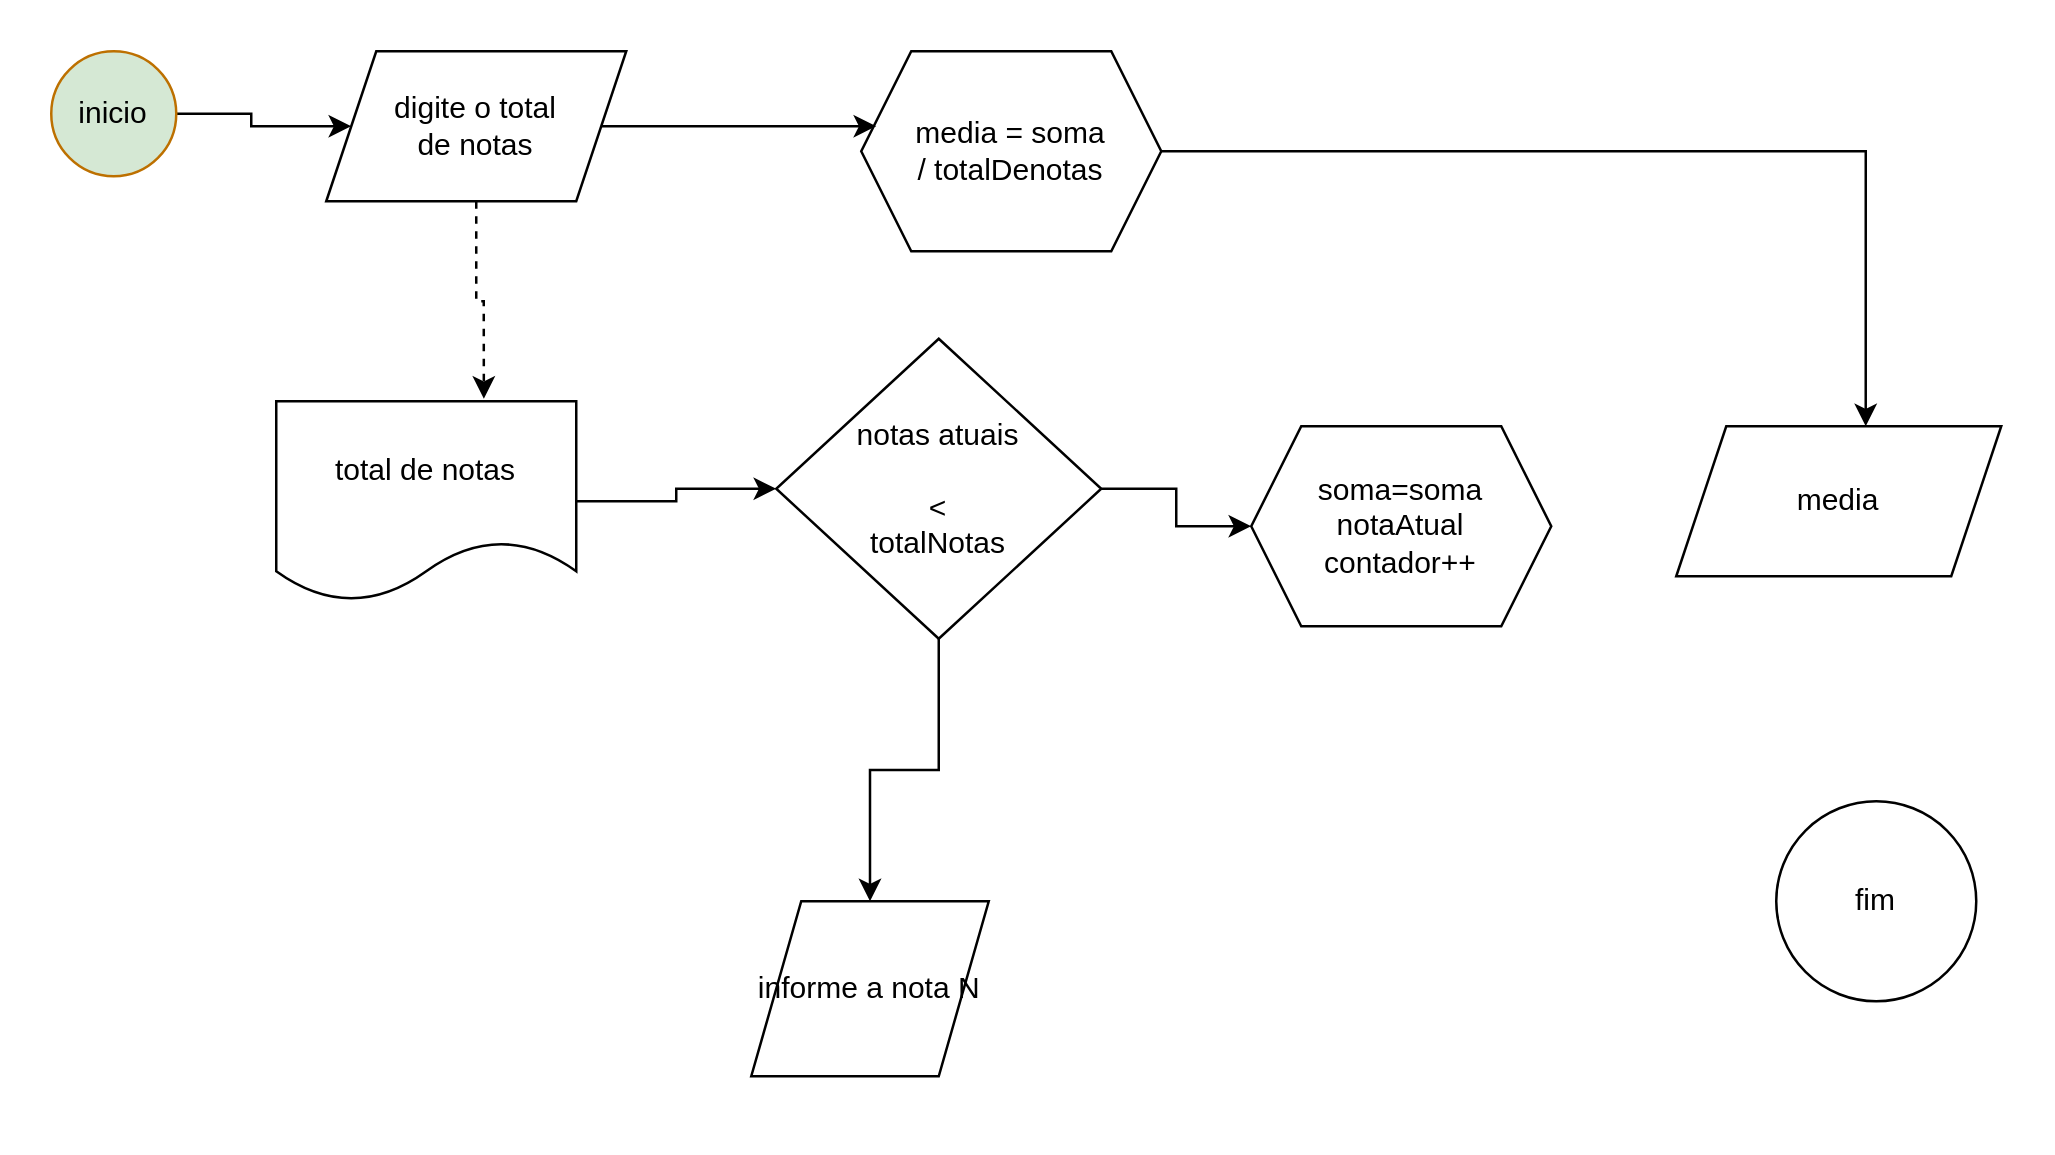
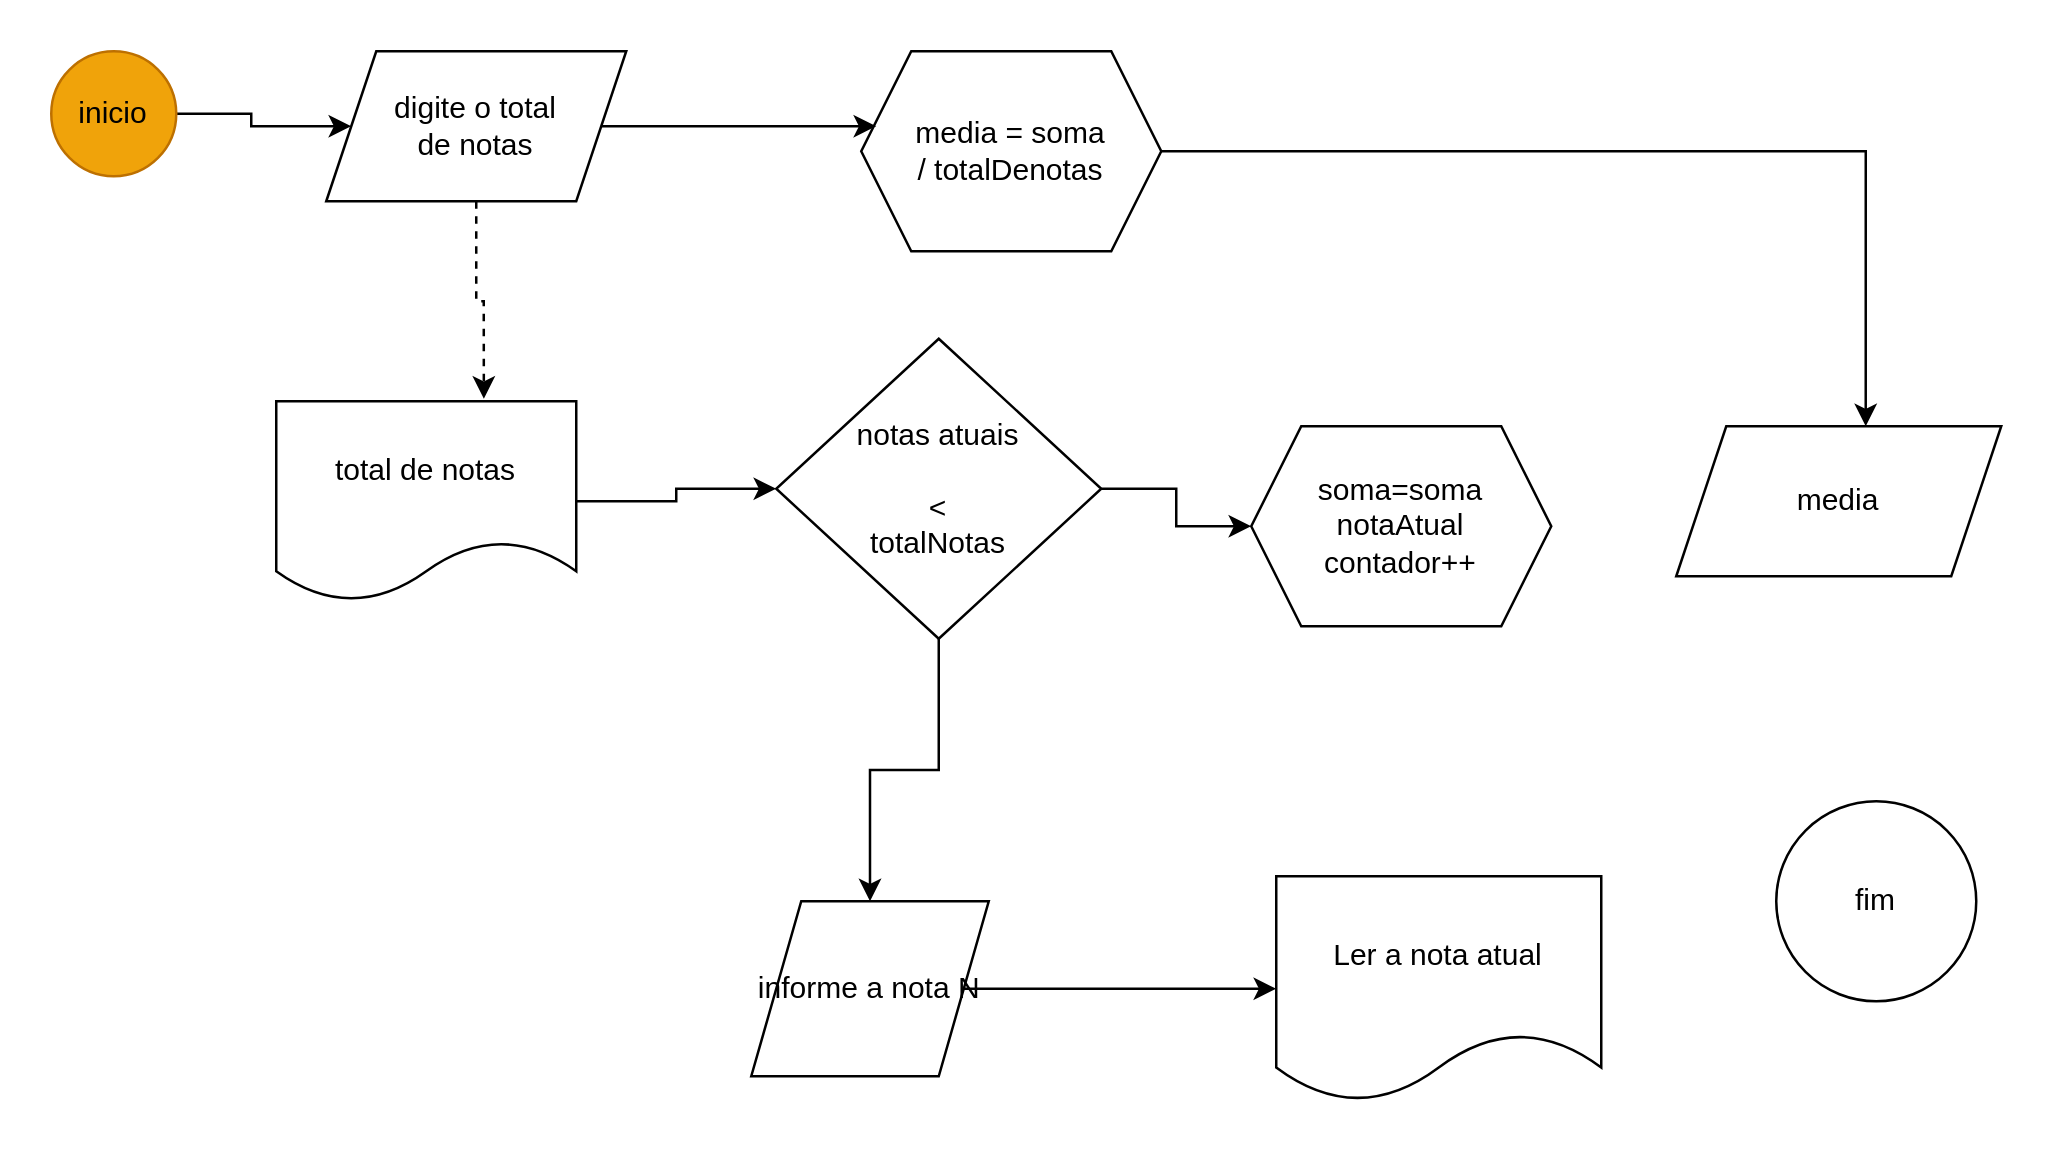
  <mxCell id="0" />
  <mxCell id="1" parent="0" />
  <mxCell id="2" style="edgeStyle=orthogonalEdgeStyle;rounded=0;orthogonalLoop=1;jettySize=auto;html=1;entryX=0;entryY=0.5;entryDx=0;entryDy=0;" edge="1" parent="1" source="3" target="4"><mxGeometry relative="1" as="geometry" /></mxCell>
- <mxCell id="3" value="inicio" style="ellipse;whiteSpace=wrap;html=1;aspect=fixed;fillColor=#d5e8d4;fontColor=#000000;strokeColor=#BD7000;" vertex="1" parent="1"><mxGeometry x="20" y="20" width="50" height="50" as="geometry" /></mxCell>
+ <mxCell id="3" value="inicio" style="ellipse;whiteSpace=wrap;html=1;aspect=fixed;fillColor=#f0a30a;fontColor=#000000;strokeColor=#BD7000;" vertex="1" parent="1"><mxGeometry x="20" y="20" width="50" height="50" as="geometry" /></mxCell>
  <mxCell id="4" value="digite o total&lt;div&gt;de notas&lt;/div&gt;" style="shape=parallelogram;perimeter=parallelogramPerimeter;whiteSpace=wrap;html=1;fixedSize=1;" vertex="1" parent="1"><mxGeometry x="130" y="20" width="120" height="60" as="geometry" /></mxCell>
  <mxCell id="5" value="" style="edgeStyle=orthogonalEdgeStyle;rounded=0;orthogonalLoop=1;jettySize=auto;html=1;" edge="1" parent="1" source="6" target="9"><mxGeometry relative="1" as="geometry" /></mxCell>
  <mxCell id="6" value="total de notas" style="shape=document;whiteSpace=wrap;html=1;boundedLbl=1;" vertex="1" parent="1"><mxGeometry x="110" y="160" width="120" height="80" as="geometry" /></mxCell>
  <mxCell id="7" style="edgeStyle=orthogonalEdgeStyle;rounded=0;orthogonalLoop=1;jettySize=auto;html=1;entryX=0;entryY=0.5;entryDx=0;entryDy=0;" edge="1" parent="1" source="9" target="10"><mxGeometry relative="1" as="geometry" /></mxCell>
  <mxCell id="8" style="edgeStyle=orthogonalEdgeStyle;rounded=0;orthogonalLoop=1;jettySize=auto;html=1;entryX=0.5;entryY=0;entryDx=0;entryDy=0;" edge="1" parent="1" source="9" target="13"><mxGeometry relative="1" as="geometry" /></mxCell>
  <mxCell id="9" value="notas atuais&lt;div&gt;&lt;br&gt;&lt;/div&gt;&lt;div&gt;&amp;lt;&lt;/div&gt;&lt;div&gt;totalNotas&lt;/div&gt;" style="rhombus;whiteSpace=wrap;html=1;" vertex="1" parent="1"><mxGeometry x="310" y="135" width="130" height="120" as="geometry" /></mxCell>
  <mxCell id="10" value="soma=soma&lt;div&gt;notaAtual&lt;/div&gt;&lt;div&gt;contador++&lt;/div&gt;" style="shape=hexagon;perimeter=hexagonPerimeter2;whiteSpace=wrap;html=1;fixedSize=1;" vertex="1" parent="1"><mxGeometry x="500" y="170" width="120" height="80" as="geometry" /></mxCell>
  <mxCell id="11" value="media = soma&lt;div&gt;/ totalDenotas&lt;/div&gt;" style="shape=hexagon;perimeter=hexagonPerimeter2;whiteSpace=wrap;html=1;fixedSize=1;" vertex="1" parent="1"><mxGeometry x="344" y="20" width="120" height="80" as="geometry" /></mxCell>
+ <mxCell id="12" style="edgeStyle=orthogonalEdgeStyle;rounded=0;orthogonalLoop=1;jettySize=auto;html=1;entryX=0;entryY=0.5;entryDx=0;entryDy=0;" edge="1" parent="1" source="13" target="14"><mxGeometry relative="1" as="geometry" /></mxCell>
  <mxCell id="13" value="informe a nota N" style="shape=parallelogram;perimeter=parallelogramPerimeter;whiteSpace=wrap;html=1;fixedSize=1;" vertex="1" parent="1"><mxGeometry x="300" y="360" width="95" height="70" as="geometry" /></mxCell>
+ <mxCell id="14" value="Ler a nota atual" style="shape=document;whiteSpace=wrap;html=1;boundedLbl=1;" vertex="1" parent="1"><mxGeometry x="510" y="350" width="130" height="90" as="geometry" /></mxCell>
  <mxCell id="15" value="media" style="shape=parallelogram;perimeter=parallelogramPerimeter;whiteSpace=wrap;html=1;fixedSize=1;" vertex="1" parent="1"><mxGeometry x="670" y="170" width="130" height="60" as="geometry" /></mxCell>
  <mxCell id="16" value="fim" style="ellipse;whiteSpace=wrap;html=1;aspect=fixed;" vertex="1" parent="1"><mxGeometry x="710" y="320" width="80" height="80" as="geometry" /></mxCell>
  <mxCell id="17" style="edgeStyle=orthogonalEdgeStyle;rounded=0;orthogonalLoop=1;jettySize=auto;html=1;entryX=0.05;entryY=0.375;entryDx=0;entryDy=0;entryPerimeter=0;" edge="1" parent="1" source="4" target="11"><mxGeometry relative="1" as="geometry" /></mxCell>
  <mxCell id="18" style="edgeStyle=orthogonalEdgeStyle;rounded=0;orthogonalLoop=1;jettySize=auto;html=1;entryX=0.692;entryY=-0.012;entryDx=0;entryDy=0;entryPerimeter=0;dashed=1;" edge="1" parent="1" source="4" target="6"><mxGeometry relative="1" as="geometry" /></mxCell>
  <mxCell id="19" style="edgeStyle=orthogonalEdgeStyle;rounded=0;orthogonalLoop=1;jettySize=auto;html=1;entryX=0.583;entryY=0;entryDx=0;entryDy=0;entryPerimeter=0;" edge="1" parent="1" source="11" target="15"><mxGeometry relative="1" as="geometry" /></mxCell>
